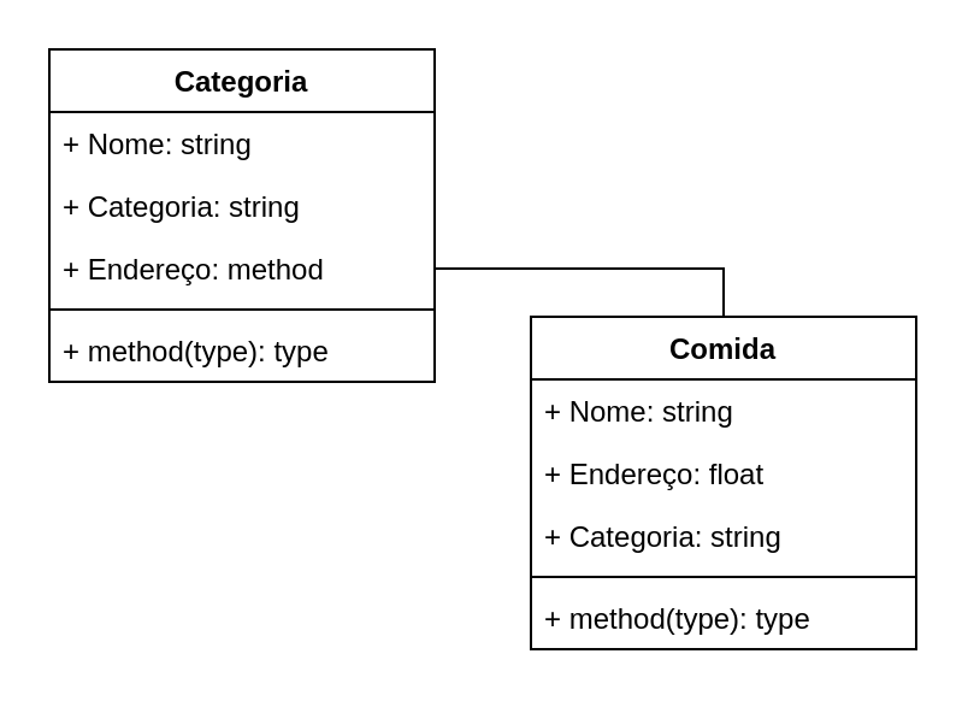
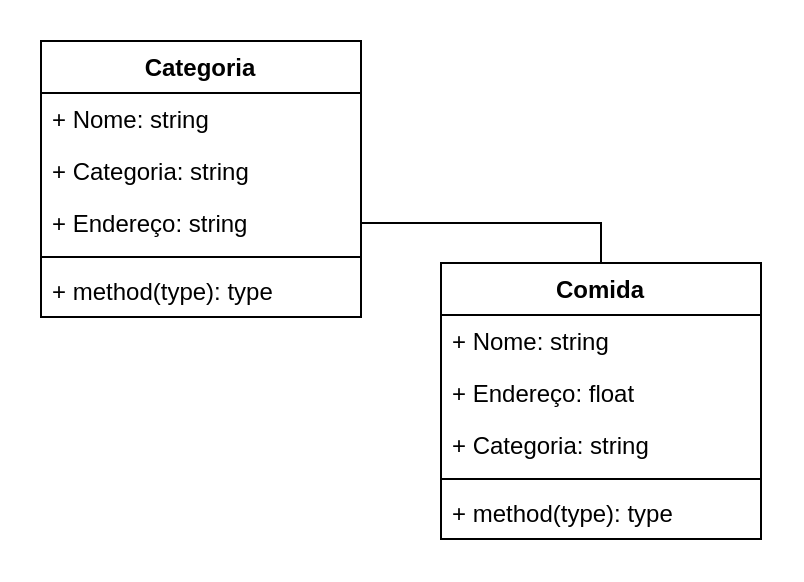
  <mxCell id="0" />
  <mxCell id="1" parent="0" />
  <mxCell id="2" value="Categoria" style="swimlane;fontStyle=1;align=center;verticalAlign=top;childLayout=stackLayout;horizontal=1;startSize=26;horizontalStack=0;resizeParent=1;resizeParentMax=0;resizeLast=0;collapsible=1;marginBottom=0;whiteSpace=wrap;html=1;" vertex="1" parent="1"><mxGeometry x="20" y="20" width="160" height="138" as="geometry" /></mxCell>
  <mxCell id="3" value="+ Nome: string" style="text;strokeColor=none;fillColor=none;align=left;verticalAlign=top;spacingLeft=4;spacingRight=4;overflow=hidden;rotatable=0;points=[[0,0.5],[1,0.5]];portConstraint=eastwest;whiteSpace=wrap;html=1;" vertex="1" parent="2"><mxGeometry y="26" width="160" height="26" as="geometry" /></mxCell>
  <mxCell id="4" value="+ Categoria: string" style="text;strokeColor=none;fillColor=none;align=left;verticalAlign=top;spacingLeft=4;spacingRight=4;overflow=hidden;rotatable=0;points=[[0,0.5],[1,0.5]];portConstraint=eastwest;whiteSpace=wrap;html=1;" vertex="1" parent="2"><mxGeometry y="52" width="160" height="26" as="geometry" /></mxCell>
- <mxCell id="5" value="+ Endereço: method" style="text;strokeColor=none;fillColor=none;align=left;verticalAlign=top;spacingLeft=4;spacingRight=4;overflow=hidden;rotatable=0;points=[[0,0.5],[1,0.5]];portConstraint=eastwest;whiteSpace=wrap;html=1;" vertex="1" parent="2"><mxGeometry y="78" width="160" height="26" as="geometry" /></mxCell>
+ <mxCell id="5" value="+ Endereço: string" style="text;strokeColor=none;fillColor=none;align=left;verticalAlign=top;spacingLeft=4;spacingRight=4;overflow=hidden;rotatable=0;points=[[0,0.5],[1,0.5]];portConstraint=eastwest;whiteSpace=wrap;html=1;" vertex="1" parent="2"><mxGeometry y="78" width="160" height="26" as="geometry" /></mxCell>
  <mxCell id="6" value="" style="line;strokeWidth=1;fillColor=none;align=left;verticalAlign=middle;spacingTop=-1;spacingLeft=3;spacingRight=3;rotatable=0;labelPosition=right;points=[];portConstraint=eastwest;strokeColor=inherit;" vertex="1" parent="2"><mxGeometry y="104" width="160" height="8" as="geometry" /></mxCell>
  <mxCell id="7" value="+ method(type): type" style="text;strokeColor=none;fillColor=none;align=left;verticalAlign=top;spacingLeft=4;spacingRight=4;overflow=hidden;rotatable=0;points=[[0,0.5],[1,0.5]];portConstraint=eastwest;whiteSpace=wrap;html=1;" vertex="1" parent="2"><mxGeometry y="112" width="160" height="26" as="geometry" /></mxCell>
  <mxCell id="8" style="edgeStyle=orthogonalEdgeStyle;rounded=0;orthogonalLoop=1;jettySize=auto;html=1;entryX=1;entryY=0.5;entryDx=0;entryDy=0;endArrow=none;" edge="1" parent="1" source="9" target="5"><mxGeometry relative="1" as="geometry" /></mxCell>
  <mxCell id="9" value="Comida" style="swimlane;fontStyle=1;align=center;verticalAlign=top;childLayout=stackLayout;horizontal=1;startSize=26;horizontalStack=0;resizeParent=1;resizeParentMax=0;resizeLast=0;collapsible=1;marginBottom=0;whiteSpace=wrap;html=1;" vertex="1" parent="1"><mxGeometry x="220" y="131" width="160" height="138" as="geometry" /></mxCell>
  <mxCell id="10" value="+ Nome: string" style="text;strokeColor=none;fillColor=none;align=left;verticalAlign=top;spacingLeft=4;spacingRight=4;overflow=hidden;rotatable=0;points=[[0,0.5],[1,0.5]];portConstraint=eastwest;whiteSpace=wrap;html=1;" vertex="1" parent="9"><mxGeometry y="26" width="160" height="26" as="geometry" /></mxCell>
  <mxCell id="11" value="+ Endereço: float" style="text;strokeColor=none;fillColor=none;align=left;verticalAlign=top;spacingLeft=4;spacingRight=4;overflow=hidden;rotatable=0;points=[[0,0.5],[1,0.5]];portConstraint=eastwest;whiteSpace=wrap;html=1;" vertex="1" parent="9"><mxGeometry y="52" width="160" height="26" as="geometry" /></mxCell>
  <mxCell id="12" value="+ Categoria: string" style="text;strokeColor=none;fillColor=none;align=left;verticalAlign=top;spacingLeft=4;spacingRight=4;overflow=hidden;rotatable=0;points=[[0,0.5],[1,0.5]];portConstraint=eastwest;whiteSpace=wrap;html=1;" vertex="1" parent="9"><mxGeometry y="78" width="160" height="26" as="geometry" /></mxCell>
  <mxCell id="13" value="" style="line;strokeWidth=1;fillColor=none;align=left;verticalAlign=middle;spacingTop=-1;spacingLeft=3;spacingRight=3;rotatable=0;labelPosition=right;points=[];portConstraint=eastwest;strokeColor=inherit;" vertex="1" parent="9"><mxGeometry y="104" width="160" height="8" as="geometry" /></mxCell>
  <mxCell id="14" value="+ method(type): type" style="text;strokeColor=none;fillColor=none;align=left;verticalAlign=top;spacingLeft=4;spacingRight=4;overflow=hidden;rotatable=0;points=[[0,0.5],[1,0.5]];portConstraint=eastwest;whiteSpace=wrap;html=1;" vertex="1" parent="9"><mxGeometry y="112" width="160" height="26" as="geometry" /></mxCell>
